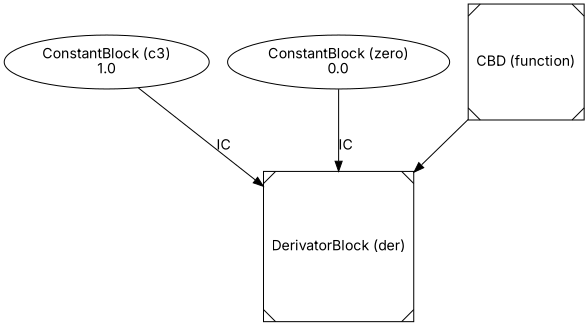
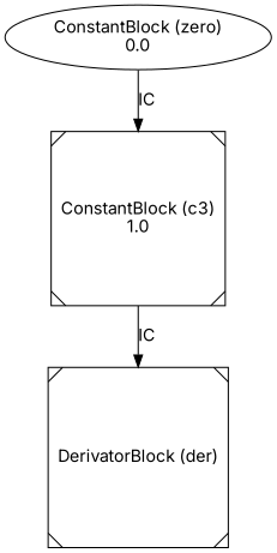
  digraph {
    fontname=Inter
    node [fontname=Inter]
    edge [fontname=Inter]
-   n1 [label="ConstantBlock (c3)\n1.0"]
+   n1 [label="ConstantBlock (c3)\n1.0" shape=Msquare]
    n2 [label="DerivatorBlock (der)" shape=Msquare]
    n3 [label="ConstantBlock (zero)\n0.0"]
-   n4 [label="CBD (function)" shape=Msquare]
    n1 -> n2 [label=IC]
-   n3 -> n2 [label=IC]
-   n4 -> n2
+   n3 -> n1 [label=IC]
  }
